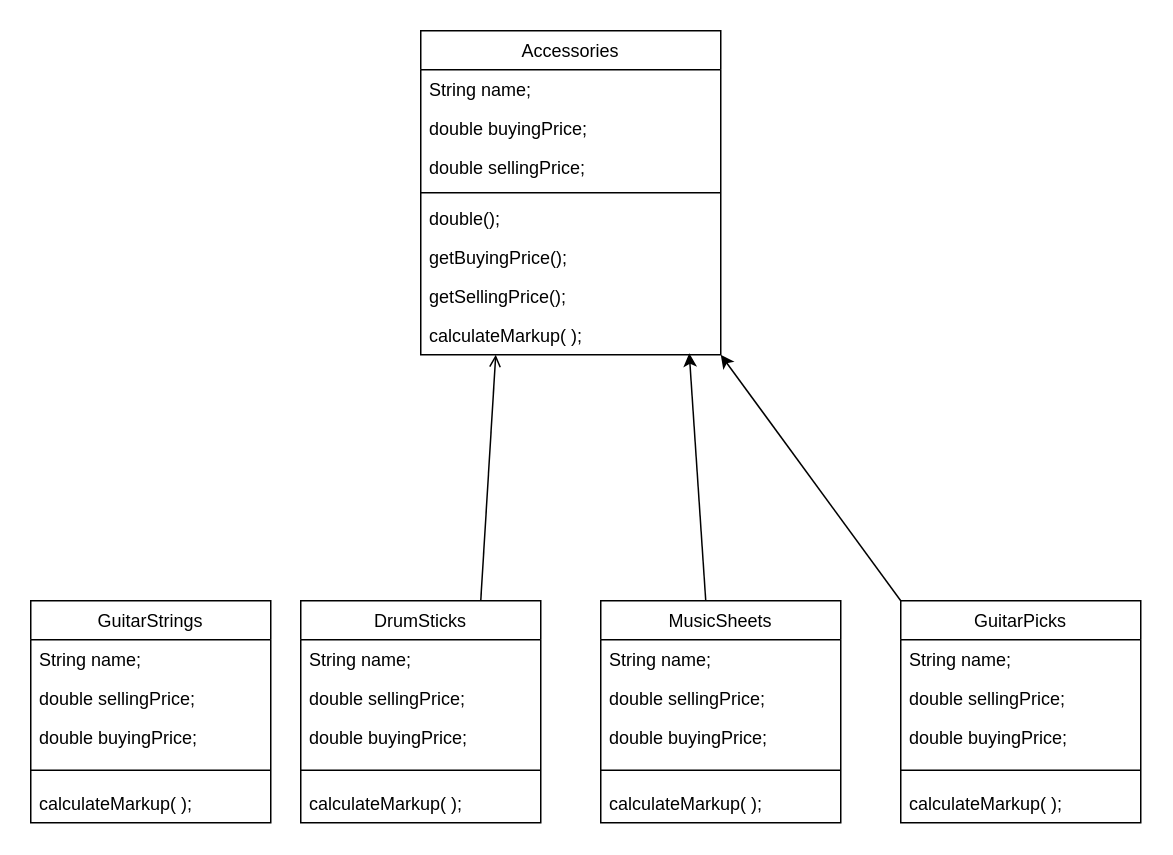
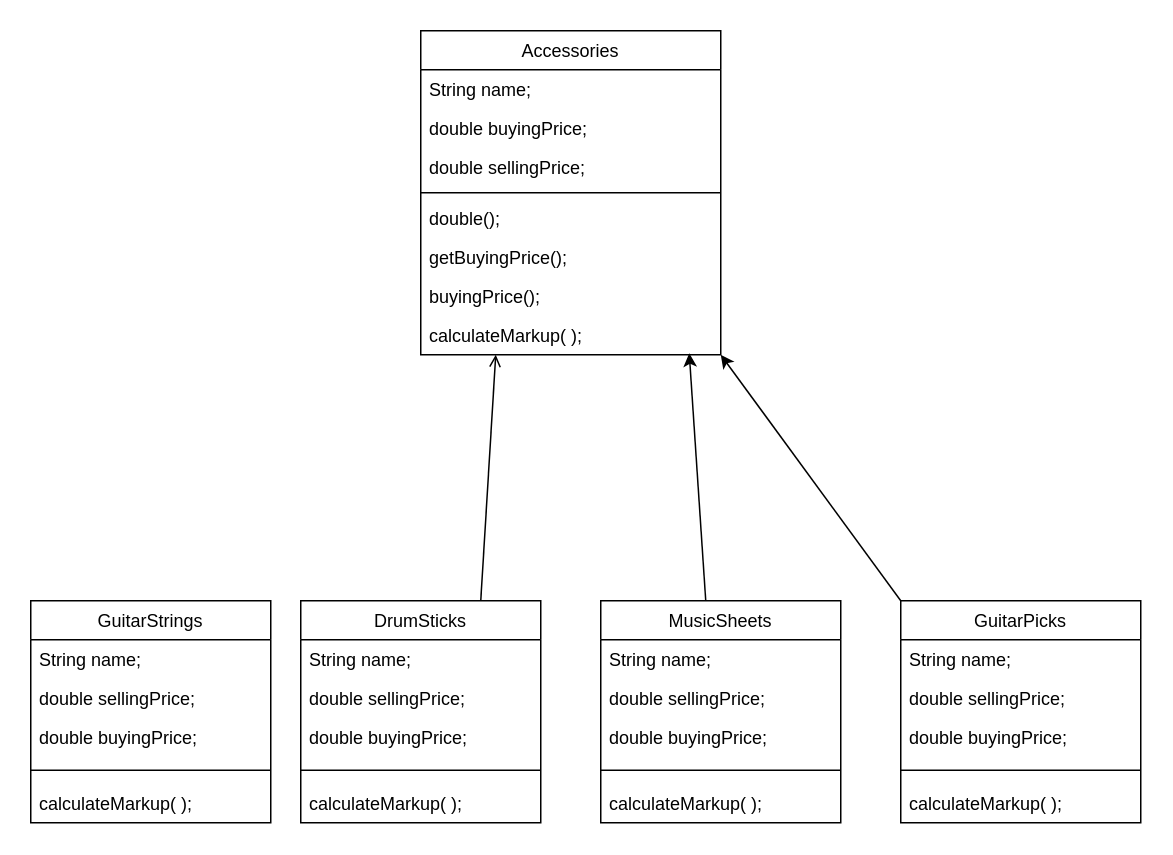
  <mxCell id="0" />
  <mxCell id="1" parent="0" />
  <mxCell id="2" value="Accessories" style="swimlane;fontStyle=0;align=center;verticalAlign=top;childLayout=stackLayout;horizontal=1;startSize=26;horizontalStack=0;resizeParent=1;resizeLast=0;collapsible=1;marginBottom=0;rounded=0;shadow=0;strokeWidth=1;" parent="1" vertex="1"><mxGeometry x="280" y="20" width="200" height="216" as="geometry"><mxRectangle x="130" y="380" width="160" height="26" as="alternateBounds" /></mxGeometry></mxCell>
  <mxCell id="3" value="String name;" style="text;align=left;verticalAlign=top;spacingLeft=4;spacingRight=4;overflow=hidden;rotatable=0;points=[[0,0.5],[1,0.5]];portConstraint=eastwest;rounded=0;shadow=0;html=0;" parent="2" vertex="1"><mxGeometry y="26" width="200" height="26" as="geometry" /></mxCell>
  <mxCell id="4" value="double buyingPrice;" style="text;align=left;verticalAlign=top;spacingLeft=4;spacingRight=4;overflow=hidden;rotatable=0;points=[[0,0.5],[1,0.5]];portConstraint=eastwest;rounded=0;shadow=0;html=0;" parent="2" vertex="1"><mxGeometry y="52" width="200" height="26" as="geometry" /></mxCell>
  <mxCell id="5" value="double sellingPrice;" style="text;align=left;verticalAlign=top;spacingLeft=4;spacingRight=4;overflow=hidden;rotatable=0;points=[[0,0.5],[1,0.5]];portConstraint=eastwest;rounded=0;shadow=0;html=0;" parent="2" vertex="1"><mxGeometry y="78" width="200" height="26" as="geometry" /></mxCell>
  <mxCell id="6" value="" style="line;html=1;strokeWidth=1;align=left;verticalAlign=middle;spacingTop=-1;spacingLeft=3;spacingRight=3;rotatable=0;labelPosition=right;points=[];portConstraint=eastwest;" parent="2" vertex="1"><mxGeometry y="104" width="200" height="8" as="geometry" /></mxCell>
  <mxCell id="7" value="double();" style="text;align=left;verticalAlign=top;spacingLeft=4;spacingRight=4;overflow=hidden;rotatable=0;points=[[0,0.5],[1,0.5]];portConstraint=eastwest;rounded=0;shadow=0;html=0;" parent="2" vertex="1"><mxGeometry y="112" width="200" height="26" as="geometry" /></mxCell>
  <mxCell id="8" value="getBuyingPrice();" style="text;align=left;verticalAlign=top;spacingLeft=4;spacingRight=4;overflow=hidden;rotatable=0;points=[[0,0.5],[1,0.5]];portConstraint=eastwest;rounded=0;shadow=0;html=0;" parent="2" vertex="1"><mxGeometry y="138" width="200" height="26" as="geometry" /></mxCell>
- <mxCell id="9" value="getSellingPrice();" style="text;align=left;verticalAlign=top;spacingLeft=4;spacingRight=4;overflow=hidden;rotatable=0;points=[[0,0.5],[1,0.5]];portConstraint=eastwest;rounded=0;shadow=0;html=0;" parent="2" vertex="1"><mxGeometry y="164" width="200" height="26" as="geometry" /></mxCell>
+ <mxCell id="9" value="buyingPrice();" style="text;align=left;verticalAlign=top;spacingLeft=4;spacingRight=4;overflow=hidden;rotatable=0;points=[[0,0.5],[1,0.5]];portConstraint=eastwest;rounded=0;shadow=0;html=0;" parent="2" vertex="1"><mxGeometry y="164" width="200" height="26" as="geometry" /></mxCell>
  <mxCell id="10" value="calculateMarkup( );" style="text;align=left;verticalAlign=top;spacingLeft=4;spacingRight=4;overflow=hidden;rotatable=0;points=[[0,0.5],[1,0.5]];portConstraint=eastwest;" parent="2" vertex="1"><mxGeometry y="190" width="200" height="26" as="geometry" /></mxCell>
  <mxCell id="11" value="GuitarStrings" style="swimlane;fontStyle=0;align=center;verticalAlign=top;childLayout=stackLayout;horizontal=1;startSize=26;horizontalStack=0;resizeParent=1;resizeLast=0;collapsible=1;marginBottom=0;rounded=0;shadow=0;strokeWidth=1;" parent="1" vertex="1"><mxGeometry x="20" y="400" width="160" height="148" as="geometry"><mxRectangle x="130" y="380" width="160" height="26" as="alternateBounds" /></mxGeometry></mxCell>
  <mxCell id="12" value="String name;" style="text;align=left;verticalAlign=top;spacingLeft=4;spacingRight=4;overflow=hidden;rotatable=0;points=[[0,0.5],[1,0.5]];portConstraint=eastwest;rounded=0;shadow=0;html=0;" parent="11" vertex="1"><mxGeometry y="26" width="160" height="26" as="geometry" /></mxCell>
  <mxCell id="13" value="double sellingPrice;" style="text;align=left;verticalAlign=top;spacingLeft=4;spacingRight=4;overflow=hidden;rotatable=0;points=[[0,0.5],[1,0.5]];portConstraint=eastwest;rounded=0;shadow=0;html=0;" parent="11" vertex="1"><mxGeometry y="52" width="160" height="26" as="geometry" /></mxCell>
  <mxCell id="14" value="double buyingPrice;" style="text;align=left;verticalAlign=top;spacingLeft=4;spacingRight=4;overflow=hidden;rotatable=0;points=[[0,0.5],[1,0.5]];portConstraint=eastwest;rounded=0;shadow=0;html=0;" parent="11" vertex="1"><mxGeometry y="78" width="160" height="26" as="geometry" /></mxCell>
  <mxCell id="15" value="" style="line;html=1;strokeWidth=1;align=left;verticalAlign=middle;spacingTop=-1;spacingLeft=3;spacingRight=3;rotatable=0;labelPosition=right;points=[];portConstraint=eastwest;" parent="11" vertex="1"><mxGeometry y="104" width="160" height="18" as="geometry" /></mxCell>
  <mxCell id="16" value="calculateMarkup( );" style="text;align=left;verticalAlign=top;spacingLeft=4;spacingRight=4;overflow=hidden;rotatable=0;points=[[0,0.5],[1,0.5]];portConstraint=eastwest;" parent="11" vertex="1"><mxGeometry y="122" width="160" height="26" as="geometry" /></mxCell>
  <mxCell id="17" value="" style="endArrow=open;html=1;entryX=0.25;entryY=1;entryDx=0;entryDy=0;exitX=0.75;exitY=0;exitDx=0;exitDy=0;" parent="1" source="20" target="2" edge="1"><mxGeometry width="50" height="50" relative="1" as="geometry"><mxPoint x="296" y="396.524" as="sourcePoint" /><mxPoint x="380" y="240" as="targetPoint" /></mxGeometry></mxCell>
  <mxCell id="18" value="" style="endArrow=classic;html=1;exitX=0.5;exitY=0;exitDx=0;exitDy=0;entryX=0.895;entryY=0.962;entryDx=0;entryDy=0;entryPerimeter=0;" parent="1" edge="1" target="10"><mxGeometry width="50" height="50" relative="1" as="geometry"><mxPoint x="470" y="400" as="sourcePoint" /><mxPoint x="450" y="227" as="targetPoint" /></mxGeometry></mxCell>
  <mxCell id="19" value="" style="endArrow=classic;html=1;entryX=1;entryY=1;entryDx=0;entryDy=0;exitX=0.25;exitY=0;exitDx=0;exitDy=0;" parent="1" target="2" edge="1"><mxGeometry width="50" height="50" relative="1" as="geometry"><mxPoint x="600" y="400" as="sourcePoint" /><mxPoint x="380" y="240" as="targetPoint" /></mxGeometry></mxCell>
  <mxCell id="20" value="DrumSticks" style="swimlane;fontStyle=0;align=center;verticalAlign=top;childLayout=stackLayout;horizontal=1;startSize=26;horizontalStack=0;resizeParent=1;resizeLast=0;collapsible=1;marginBottom=0;rounded=0;shadow=0;strokeWidth=1;" parent="1" vertex="1"><mxGeometry x="200" y="400" width="160" height="148" as="geometry"><mxRectangle x="130" y="380" width="160" height="26" as="alternateBounds" /></mxGeometry></mxCell>
  <mxCell id="21" value="String name;" style="text;align=left;verticalAlign=top;spacingLeft=4;spacingRight=4;overflow=hidden;rotatable=0;points=[[0,0.5],[1,0.5]];portConstraint=eastwest;rounded=0;shadow=0;html=0;" parent="20" vertex="1"><mxGeometry y="26" width="160" height="26" as="geometry" /></mxCell>
  <mxCell id="22" value="double sellingPrice;" style="text;align=left;verticalAlign=top;spacingLeft=4;spacingRight=4;overflow=hidden;rotatable=0;points=[[0,0.5],[1,0.5]];portConstraint=eastwest;rounded=0;shadow=0;html=0;" parent="20" vertex="1"><mxGeometry y="52" width="160" height="26" as="geometry" /></mxCell>
  <mxCell id="23" value="double buyingPrice;" style="text;align=left;verticalAlign=top;spacingLeft=4;spacingRight=4;overflow=hidden;rotatable=0;points=[[0,0.5],[1,0.5]];portConstraint=eastwest;rounded=0;shadow=0;html=0;" parent="20" vertex="1"><mxGeometry y="78" width="160" height="26" as="geometry" /></mxCell>
  <mxCell id="24" value="" style="line;html=1;strokeWidth=1;align=left;verticalAlign=middle;spacingTop=-1;spacingLeft=3;spacingRight=3;rotatable=0;labelPosition=right;points=[];portConstraint=eastwest;" parent="20" vertex="1"><mxGeometry y="104" width="160" height="18" as="geometry" /></mxCell>
  <mxCell id="25" value="calculateMarkup( );" style="text;align=left;verticalAlign=top;spacingLeft=4;spacingRight=4;overflow=hidden;rotatable=0;points=[[0,0.5],[1,0.5]];portConstraint=eastwest;" parent="20" vertex="1"><mxGeometry y="122" width="160" height="26" as="geometry" /></mxCell>
  <mxCell id="26" value="MusicSheets" style="swimlane;fontStyle=0;align=center;verticalAlign=top;childLayout=stackLayout;horizontal=1;startSize=26;horizontalStack=0;resizeParent=1;resizeLast=0;collapsible=1;marginBottom=0;rounded=0;shadow=0;strokeWidth=1;" parent="1" vertex="1"><mxGeometry x="400" y="400" width="160" height="148" as="geometry"><mxRectangle x="130" y="380" width="160" height="26" as="alternateBounds" /></mxGeometry></mxCell>
  <mxCell id="27" value="String name;" style="text;align=left;verticalAlign=top;spacingLeft=4;spacingRight=4;overflow=hidden;rotatable=0;points=[[0,0.5],[1,0.5]];portConstraint=eastwest;rounded=0;shadow=0;html=0;" parent="26" vertex="1"><mxGeometry y="26" width="160" height="26" as="geometry" /></mxCell>
  <mxCell id="28" value="double sellingPrice;" style="text;align=left;verticalAlign=top;spacingLeft=4;spacingRight=4;overflow=hidden;rotatable=0;points=[[0,0.5],[1,0.5]];portConstraint=eastwest;rounded=0;shadow=0;html=0;" parent="26" vertex="1"><mxGeometry y="52" width="160" height="26" as="geometry" /></mxCell>
  <mxCell id="29" value="double buyingPrice;" style="text;align=left;verticalAlign=top;spacingLeft=4;spacingRight=4;overflow=hidden;rotatable=0;points=[[0,0.5],[1,0.5]];portConstraint=eastwest;rounded=0;shadow=0;html=0;" parent="26" vertex="1"><mxGeometry y="78" width="160" height="26" as="geometry" /></mxCell>
  <mxCell id="30" value="" style="line;html=1;strokeWidth=1;align=left;verticalAlign=middle;spacingTop=-1;spacingLeft=3;spacingRight=3;rotatable=0;labelPosition=right;points=[];portConstraint=eastwest;" parent="26" vertex="1"><mxGeometry y="104" width="160" height="18" as="geometry" /></mxCell>
  <mxCell id="31" value="calculateMarkup( );" style="text;align=left;verticalAlign=top;spacingLeft=4;spacingRight=4;overflow=hidden;rotatable=0;points=[[0,0.5],[1,0.5]];portConstraint=eastwest;" parent="26" vertex="1"><mxGeometry y="122" width="160" height="26" as="geometry" /></mxCell>
  <mxCell id="32" value="GuitarPicks" style="swimlane;fontStyle=0;align=center;verticalAlign=top;childLayout=stackLayout;horizontal=1;startSize=26;horizontalStack=0;resizeParent=1;resizeLast=0;collapsible=1;marginBottom=0;rounded=0;shadow=0;strokeWidth=1;" parent="1" vertex="1"><mxGeometry x="600" y="400" width="160" height="148" as="geometry"><mxRectangle x="130" y="380" width="160" height="26" as="alternateBounds" /></mxGeometry></mxCell>
  <mxCell id="33" value="String name;" style="text;align=left;verticalAlign=top;spacingLeft=4;spacingRight=4;overflow=hidden;rotatable=0;points=[[0,0.5],[1,0.5]];portConstraint=eastwest;rounded=0;shadow=0;html=0;" parent="32" vertex="1"><mxGeometry y="26" width="160" height="26" as="geometry" /></mxCell>
  <mxCell id="34" value="double sellingPrice;" style="text;align=left;verticalAlign=top;spacingLeft=4;spacingRight=4;overflow=hidden;rotatable=0;points=[[0,0.5],[1,0.5]];portConstraint=eastwest;rounded=0;shadow=0;html=0;" parent="32" vertex="1"><mxGeometry y="52" width="160" height="26" as="geometry" /></mxCell>
  <mxCell id="35" value="double buyingPrice;" style="text;align=left;verticalAlign=top;spacingLeft=4;spacingRight=4;overflow=hidden;rotatable=0;points=[[0,0.5],[1,0.5]];portConstraint=eastwest;rounded=0;shadow=0;html=0;" parent="32" vertex="1"><mxGeometry y="78" width="160" height="26" as="geometry" /></mxCell>
  <mxCell id="36" value="" style="line;html=1;strokeWidth=1;align=left;verticalAlign=middle;spacingTop=-1;spacingLeft=3;spacingRight=3;rotatable=0;labelPosition=right;points=[];portConstraint=eastwest;" parent="32" vertex="1"><mxGeometry y="104" width="160" height="18" as="geometry" /></mxCell>
  <mxCell id="37" value="calculateMarkup( );" style="text;align=left;verticalAlign=top;spacingLeft=4;spacingRight=4;overflow=hidden;rotatable=0;points=[[0,0.5],[1,0.5]];portConstraint=eastwest;" parent="32" vertex="1"><mxGeometry y="122" width="160" height="26" as="geometry" /></mxCell>
